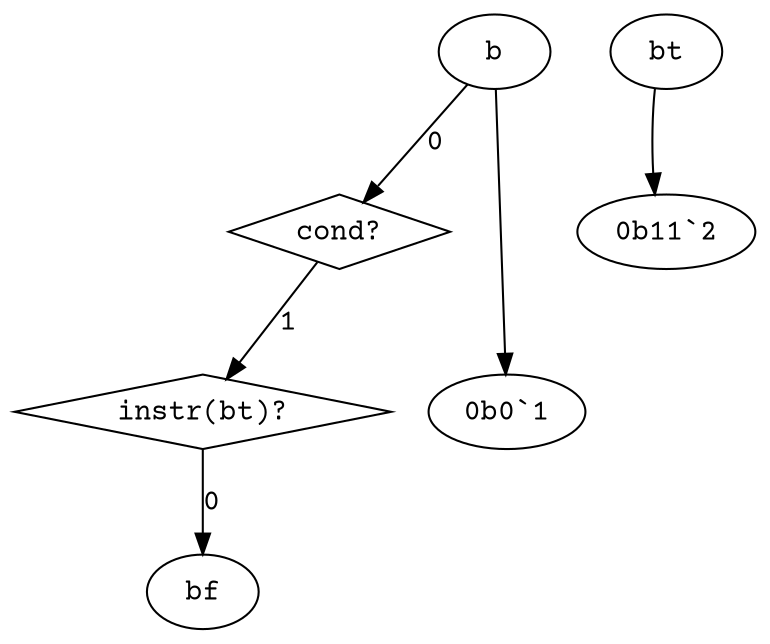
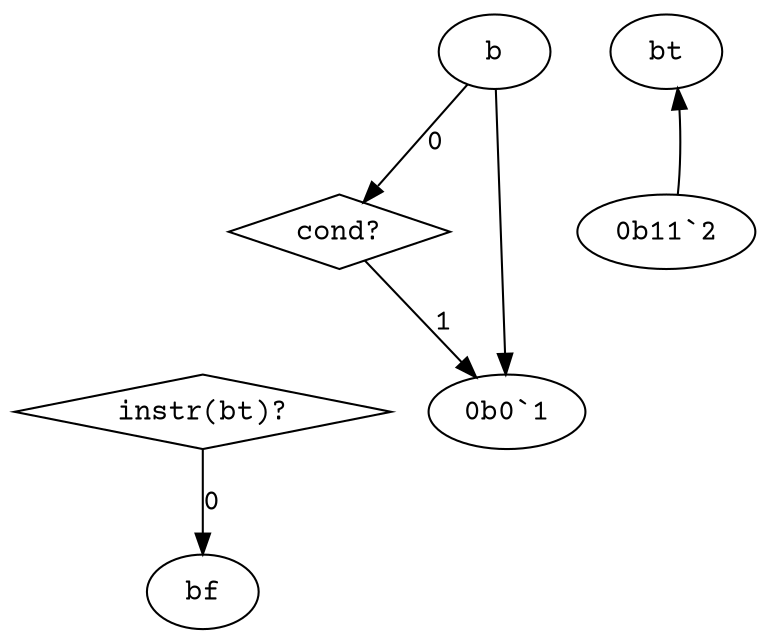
  digraph {
    fontname="Courier Prime"
    node [fontname="Courier Prime"]
    edge [fontname="Courier Prime"]
    n1 [label="cond?" shape=diamond]
    n2 [label="instr(bt)?" shape=diamond]
    n3 [label=b]
    "0b0`1"
    n5 [label=bf]
    n6 [label=bt]
    "0b11`2"
-   n1 -> n2 [label=1]
+   n1 -> "0b0`1" [label=1]
    n2 -> n5 [label=0]
    n3 -> n1 [label=0]
    n3 -> "0b0`1"
-   n6 -> "0b11`2"
+   "0b11`2" -> n6
  }
